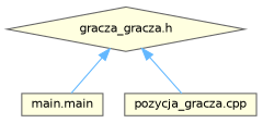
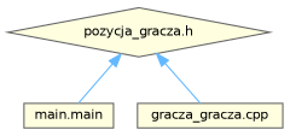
  digraph {
    node [color=grey40 fillcolor=lightyellow fontname=Helvetica fontsize=10 shape=box style=filled]
    edge [color=steelblue1 dir=back fontname=Helvetica fontsize=10 labelfontname=Helvetica labelfontsize=10 style=solid]
-   n1 [color=gray40 fontcolor=black height=0.2 label="gracza_gracza.h" shape=diamond width=0.4]
+   n1 [color=gray40 fontcolor=black height=0.2 label="pozycja_gracza.h" shape=diamond width=0.4]
    n2 [height=0.2 label="main.main" width=0.4]
-   n3 [height=0.2 label="pozycja_gracza.cpp" width=0.4]
+   n3 [height=0.2 label="gracza_gracza.cpp" width=0.4]
    n1 -> n2
    n1 -> n3
  }
